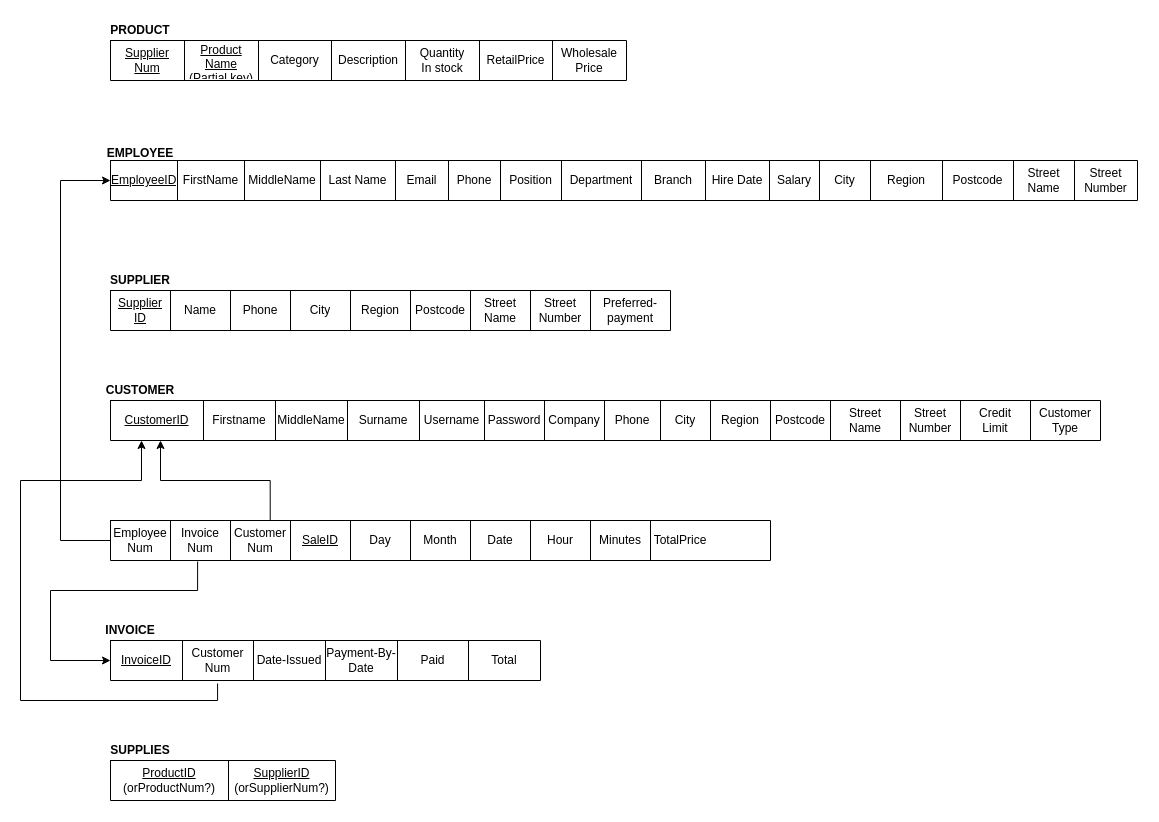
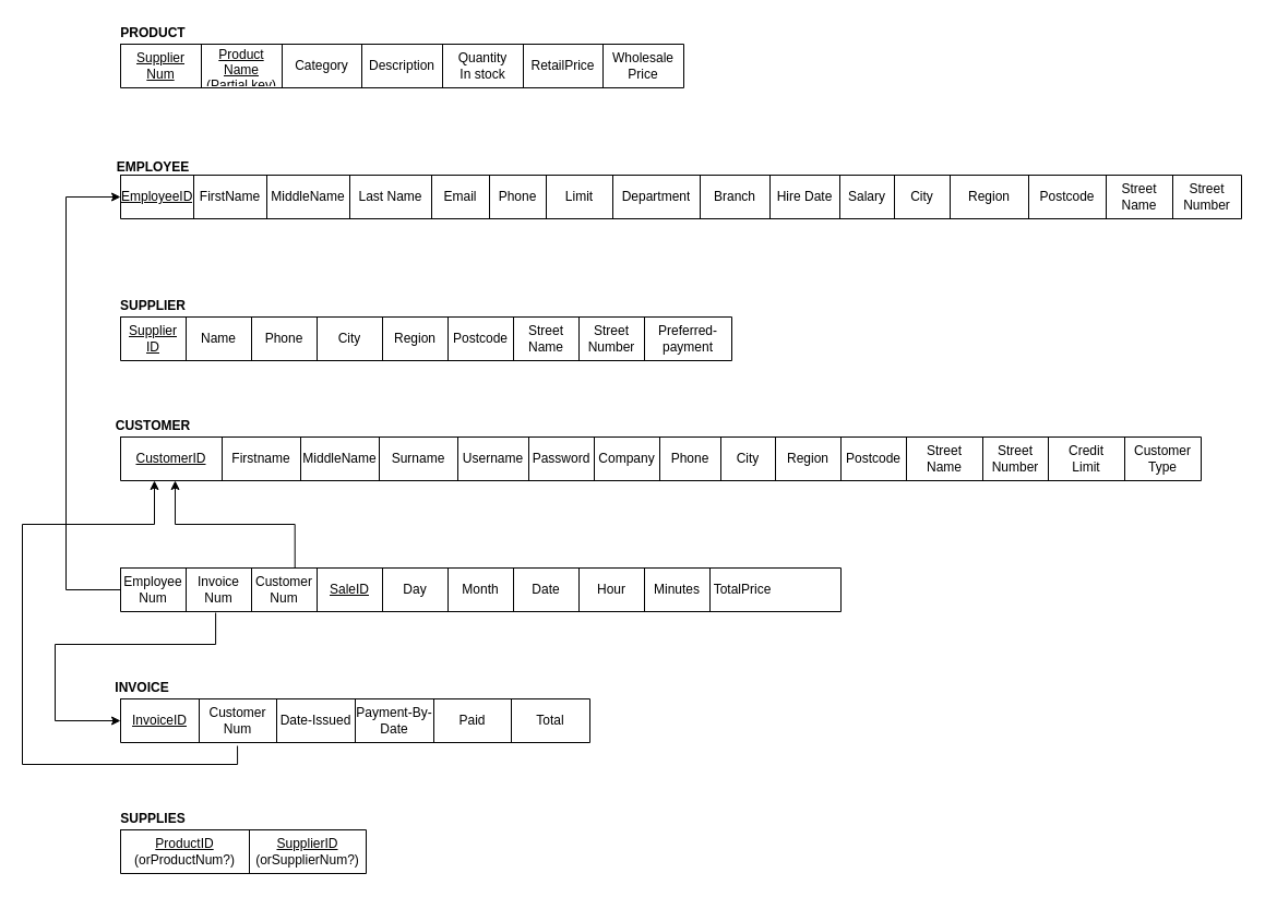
  <mxCell id="0" />
  <mxCell id="1" parent="0" />
  <mxCell id="2" value="&lt;b&gt;PRODUCT&lt;/b&gt;" style="text;html=1;strokeColor=none;fillColor=none;align=center;verticalAlign=middle;whiteSpace=wrap;rounded=0;" parent="1" vertex="1"><mxGeometry x="120" y="20" width="40" height="20" as="geometry" /></mxCell>
  <mxCell id="3" value="&lt;b&gt;EMPLOYEE&lt;br&gt;&lt;br&gt;&lt;/b&gt;" style="text;html=1;strokeColor=none;fillColor=none;align=center;verticalAlign=middle;whiteSpace=wrap;rounded=0;" parent="1" vertex="1"><mxGeometry x="120" y="150" width="40" height="20" as="geometry" /></mxCell>
  <mxCell id="4" value="" style="shape=table;html=1;whiteSpace=wrap;startSize=0;container=1;collapsible=0;childLayout=tableLayout;" parent="1" vertex="1"><mxGeometry x="110" y="40" width="516" height="40" as="geometry" /></mxCell>
  <mxCell id="5" value="" style="shape=partialRectangle;html=1;whiteSpace=wrap;collapsible=0;dropTarget=0;pointerEvents=0;fillColor=none;top=0;left=0;bottom=0;right=0;points=[[0,0.5],[1,0.5]];portConstraint=eastwest;" parent="4" vertex="1"><mxGeometry width="516" height="40" as="geometry" /></mxCell>
  <mxCell id="6" value="&lt;span&gt;&lt;u&gt;Supplier&lt;br&gt;Num&lt;/u&gt;&lt;/span&gt;" style="shape=partialRectangle;html=1;whiteSpace=wrap;connectable=0;overflow=hidden;fillColor=none;top=0;left=0;bottom=0;right=0;" parent="5" vertex="1"><mxGeometry width="74" height="40" as="geometry" /></mxCell>
  <mxCell id="7" value="&lt;u&gt;Product&lt;br&gt;Name&lt;/u&gt;&lt;br&gt;(Partial key)" style="shape=partialRectangle;html=1;whiteSpace=wrap;connectable=0;overflow=hidden;fillColor=none;top=0;left=0;bottom=0;right=0;" parent="5" vertex="1"><mxGeometry x="74" width="74" height="40" as="geometry" /></mxCell>
  <mxCell id="8" value="Category" style="shape=partialRectangle;html=1;whiteSpace=wrap;connectable=0;overflow=hidden;fillColor=none;top=0;left=0;bottom=0;right=0;" parent="5" vertex="1"><mxGeometry x="148" width="73" height="40" as="geometry" /></mxCell>
  <mxCell id="9" value="Description" style="shape=partialRectangle;html=1;whiteSpace=wrap;connectable=0;overflow=hidden;fillColor=none;top=0;left=0;bottom=0;right=0;" parent="5" vertex="1"><mxGeometry x="221" width="74" height="40" as="geometry" /></mxCell>
  <mxCell id="10" value="Quantity&lt;br&gt;In stock" style="shape=partialRectangle;html=1;whiteSpace=wrap;connectable=0;overflow=hidden;fillColor=none;top=0;left=0;bottom=0;right=0;" parent="5" vertex="1"><mxGeometry x="295" width="74" height="40" as="geometry" /></mxCell>
  <mxCell id="11" value="RetailPrice" style="shape=partialRectangle;html=1;whiteSpace=wrap;connectable=0;overflow=hidden;fillColor=none;top=0;left=0;bottom=0;right=0;" parent="5" vertex="1"><mxGeometry x="369" width="73" height="40" as="geometry" /></mxCell>
  <mxCell id="12" value="Wholesale&lt;br&gt;Price" style="shape=partialRectangle;html=1;whiteSpace=wrap;connectable=0;overflow=hidden;fillColor=none;top=0;left=0;bottom=0;right=0;" parent="5" vertex="1"><mxGeometry x="442" width="74" height="40" as="geometry" /></mxCell>
  <mxCell id="13" value="" style="shape=table;html=1;whiteSpace=wrap;startSize=0;container=1;collapsible=0;childLayout=tableLayout;" parent="1" vertex="1"><mxGeometry x="110" y="160" width="1027" height="40" as="geometry" /></mxCell>
  <mxCell id="14" value="" style="shape=partialRectangle;html=1;whiteSpace=wrap;collapsible=0;dropTarget=0;pointerEvents=0;fillColor=none;top=0;left=0;bottom=0;right=0;points=[[0,0.5],[1,0.5]];portConstraint=eastwest;" parent="13" vertex="1"><mxGeometry width="1027" height="40" as="geometry" /></mxCell>
  <mxCell id="15" value="&lt;u&gt;EmployeeID&lt;/u&gt;" style="shape=partialRectangle;html=1;whiteSpace=wrap;connectable=0;overflow=hidden;fillColor=none;top=0;left=0;bottom=0;right=0;" vertex="1" parent="14"><mxGeometry width="67" height="40" as="geometry" /></mxCell>
  <mxCell id="16" value="FirstName" style="shape=partialRectangle;html=1;whiteSpace=wrap;connectable=0;overflow=hidden;fillColor=none;top=0;left=0;bottom=0;right=0;" parent="14" vertex="1"><mxGeometry x="67" width="67" height="40" as="geometry" /></mxCell>
  <mxCell id="17" value="MiddleName" style="shape=partialRectangle;html=1;whiteSpace=wrap;connectable=0;overflow=hidden;fillColor=none;top=0;left=0;bottom=0;right=0;" parent="14" vertex="1"><mxGeometry x="134" width="76" height="40" as="geometry" /></mxCell>
  <mxCell id="18" value="Last Name" style="shape=partialRectangle;html=1;whiteSpace=wrap;connectable=0;overflow=hidden;fillColor=none;top=0;left=0;bottom=0;right=0;" parent="14" vertex="1"><mxGeometry x="210" width="75" height="40" as="geometry" /></mxCell>
  <mxCell id="19" value="Email" style="shape=partialRectangle;html=1;whiteSpace=wrap;connectable=0;overflow=hidden;fillColor=none;top=0;left=0;bottom=0;right=0;" parent="14" vertex="1"><mxGeometry x="285" width="53" height="40" as="geometry" /></mxCell>
  <mxCell id="20" value="Phone" style="shape=partialRectangle;html=1;whiteSpace=wrap;connectable=0;overflow=hidden;fillColor=none;top=0;left=0;bottom=0;right=0;" parent="14" vertex="1"><mxGeometry x="338" width="52" height="40" as="geometry" /></mxCell>
- <mxCell id="21" value="Position" style="shape=partialRectangle;html=1;whiteSpace=wrap;connectable=0;overflow=hidden;fillColor=none;top=0;left=0;bottom=0;right=0;" parent="14" vertex="1"><mxGeometry x="390" width="61" height="40" as="geometry" /></mxCell>
+ <mxCell id="21" value="Limit" style="shape=partialRectangle;html=1;whiteSpace=wrap;connectable=0;overflow=hidden;fillColor=none;top=0;left=0;bottom=0;right=0;" parent="14" vertex="1"><mxGeometry x="390" width="61" height="40" as="geometry" /></mxCell>
  <mxCell id="22" value="Department" style="shape=partialRectangle;html=1;whiteSpace=wrap;connectable=0;overflow=hidden;fillColor=none;top=0;left=0;bottom=0;right=0;" parent="14" vertex="1"><mxGeometry x="451" width="80" height="40" as="geometry" /></mxCell>
  <mxCell id="23" value="Branch" style="shape=partialRectangle;html=1;whiteSpace=wrap;connectable=0;overflow=hidden;fillColor=none;top=0;left=0;bottom=0;right=0;" parent="14" vertex="1"><mxGeometry x="531" width="64" height="40" as="geometry" /></mxCell>
  <mxCell id="24" value="Hire Date" style="shape=partialRectangle;html=1;whiteSpace=wrap;connectable=0;overflow=hidden;fillColor=none;top=0;left=0;bottom=0;right=0;" parent="14" vertex="1"><mxGeometry x="595" width="64" height="40" as="geometry" /></mxCell>
  <mxCell id="25" value="Salary" style="shape=partialRectangle;html=1;whiteSpace=wrap;connectable=0;overflow=hidden;fillColor=none;top=0;left=0;bottom=0;right=0;" parent="14" vertex="1"><mxGeometry x="659" width="50" height="40" as="geometry" /></mxCell>
  <mxCell id="26" value="City" style="shape=partialRectangle;html=1;whiteSpace=wrap;connectable=0;overflow=hidden;fillColor=none;top=0;left=0;bottom=0;right=0;" parent="14" vertex="1"><mxGeometry x="709" width="51" height="40" as="geometry" /></mxCell>
  <mxCell id="27" value="Region" style="shape=partialRectangle;html=1;whiteSpace=wrap;connectable=0;overflow=hidden;fillColor=none;top=0;left=0;bottom=0;right=0;" parent="14" vertex="1"><mxGeometry x="760" width="72" height="40" as="geometry" /></mxCell>
  <mxCell id="28" value="Postcode" style="shape=partialRectangle;html=1;whiteSpace=wrap;connectable=0;overflow=hidden;fillColor=none;top=0;left=0;bottom=0;right=0;" parent="14" vertex="1"><mxGeometry x="832" width="71" height="40" as="geometry" /></mxCell>
  <mxCell id="29" value="Street&lt;br&gt;Name" style="shape=partialRectangle;html=1;whiteSpace=wrap;connectable=0;overflow=hidden;fillColor=none;top=0;left=0;bottom=0;right=0;" parent="14" vertex="1"><mxGeometry x="903" width="61" height="40" as="geometry" /></mxCell>
  <mxCell id="30" value="Street&lt;br&gt;Number" style="shape=partialRectangle;html=1;whiteSpace=wrap;connectable=0;overflow=hidden;fillColor=none;top=0;left=0;bottom=0;right=0;" parent="14" vertex="1"><mxGeometry x="964" width="63" height="40" as="geometry" /></mxCell>
  <mxCell id="31" style="edgeStyle=orthogonalEdgeStyle;rounded=0;orthogonalLoop=1;jettySize=auto;html=1;exitX=0.242;exitY=0;exitDx=0;exitDy=0;exitPerimeter=0;" edge="1" parent="1" source="63"><mxGeometry relative="1" as="geometry"><mxPoint x="160" y="440" as="targetPoint" /><Array as="points"><mxPoint x="270" y="480" /><mxPoint x="160" y="480" /></Array></mxGeometry></mxCell>
  <mxCell id="32" value="" style="shape=table;html=1;whiteSpace=wrap;startSize=0;container=1;collapsible=0;childLayout=tableLayout;" parent="1" vertex="1"><mxGeometry x="110" y="290" width="560" height="40" as="geometry" /></mxCell>
  <mxCell id="33" value="" style="shape=partialRectangle;html=1;whiteSpace=wrap;collapsible=0;dropTarget=0;pointerEvents=0;fillColor=none;top=0;left=0;bottom=0;right=0;points=[[0,0.5],[1,0.5]];portConstraint=eastwest;" parent="32" vertex="1"><mxGeometry width="560" height="40" as="geometry" /></mxCell>
  <mxCell id="34" value="&lt;u&gt;Supplier&lt;br&gt;ID&lt;/u&gt;" style="shape=partialRectangle;html=1;whiteSpace=wrap;connectable=0;overflow=hidden;fillColor=none;top=0;left=0;bottom=0;right=0;" parent="33" vertex="1"><mxGeometry width="60" height="40" as="geometry" /></mxCell>
  <mxCell id="35" value="Name" style="shape=partialRectangle;html=1;whiteSpace=wrap;connectable=0;overflow=hidden;fillColor=none;top=0;left=0;bottom=0;right=0;" parent="33" vertex="1"><mxGeometry x="60" width="60" height="40" as="geometry" /></mxCell>
  <mxCell id="36" value="Phone" style="shape=partialRectangle;html=1;whiteSpace=wrap;connectable=0;overflow=hidden;fillColor=none;top=0;left=0;bottom=0;right=0;" parent="33" vertex="1"><mxGeometry x="120" width="60" height="40" as="geometry" /></mxCell>
  <mxCell id="37" value="City" style="shape=partialRectangle;html=1;whiteSpace=wrap;connectable=0;overflow=hidden;fillColor=none;top=0;left=0;bottom=0;right=0;" parent="33" vertex="1"><mxGeometry x="180" width="60" height="40" as="geometry" /></mxCell>
  <mxCell id="38" value="Region" style="shape=partialRectangle;html=1;whiteSpace=wrap;connectable=0;overflow=hidden;fillColor=none;top=0;left=0;bottom=0;right=0;" parent="33" vertex="1"><mxGeometry x="240" width="60" height="40" as="geometry" /></mxCell>
  <mxCell id="39" value="Postcode" style="shape=partialRectangle;html=1;whiteSpace=wrap;connectable=0;overflow=hidden;fillColor=none;top=0;left=0;bottom=0;right=0;" parent="33" vertex="1"><mxGeometry x="300" width="60" height="40" as="geometry" /></mxCell>
  <mxCell id="40" value="Street&lt;br&gt;Name" style="shape=partialRectangle;html=1;whiteSpace=wrap;connectable=0;overflow=hidden;fillColor=none;top=0;left=0;bottom=0;right=0;" parent="33" vertex="1"><mxGeometry x="360" width="60" height="40" as="geometry" /></mxCell>
  <mxCell id="41" value="Street&lt;br&gt;Number" style="shape=partialRectangle;html=1;whiteSpace=wrap;connectable=0;overflow=hidden;fillColor=none;top=0;left=0;bottom=0;right=0;" parent="33" vertex="1"><mxGeometry x="420" width="60" height="40" as="geometry" /></mxCell>
  <mxCell id="42" value="Preferred-payment" style="shape=partialRectangle;html=1;whiteSpace=wrap;connectable=0;overflow=hidden;fillColor=none;top=0;left=0;bottom=0;right=0;" parent="33" vertex="1"><mxGeometry x="480" width="80" height="40" as="geometry" /></mxCell>
  <mxCell id="43" value="&lt;b&gt;SUPPLIER&lt;br&gt;&lt;/b&gt;" style="text;html=1;strokeColor=none;fillColor=none;align=center;verticalAlign=middle;whiteSpace=wrap;rounded=0;" parent="1" vertex="1"><mxGeometry x="120" y="270" width="40" height="20" as="geometry" /></mxCell>
  <mxCell id="44" value="" style="shape=table;html=1;whiteSpace=wrap;startSize=0;container=1;collapsible=0;childLayout=tableLayout;" parent="1" vertex="1"><mxGeometry x="110" y="400" width="990" height="40" as="geometry" /></mxCell>
  <mxCell id="45" value="" style="shape=partialRectangle;html=1;whiteSpace=wrap;collapsible=0;dropTarget=0;pointerEvents=0;fillColor=none;top=0;left=0;bottom=0;right=0;points=[[0,0.5],[1,0.5]];portConstraint=eastwest;" parent="44" vertex="1"><mxGeometry width="990" height="40" as="geometry" /></mxCell>
  <mxCell id="46" value="&lt;u&gt;CustomerID&lt;/u&gt;" style="shape=partialRectangle;html=1;whiteSpace=wrap;connectable=0;overflow=hidden;fillColor=none;top=0;left=0;bottom=0;right=0;" parent="45" vertex="1"><mxGeometry width="93" height="40" as="geometry" /></mxCell>
  <mxCell id="47" value="Firstname" style="shape=partialRectangle;html=1;whiteSpace=wrap;connectable=0;overflow=hidden;fillColor=none;top=0;left=0;bottom=0;right=0;" parent="45" vertex="1"><mxGeometry x="93" width="72" height="40" as="geometry" /></mxCell>
  <mxCell id="48" value="MiddleName" style="shape=partialRectangle;html=1;whiteSpace=wrap;connectable=0;overflow=hidden;fillColor=none;top=0;left=0;bottom=0;right=0;" parent="45" vertex="1"><mxGeometry x="165" width="72" height="40" as="geometry" /></mxCell>
  <mxCell id="49" value="Surname" style="shape=partialRectangle;html=1;whiteSpace=wrap;connectable=0;overflow=hidden;fillColor=none;top=0;left=0;bottom=0;right=0;" parent="45" vertex="1"><mxGeometry x="237" width="72" height="40" as="geometry" /></mxCell>
  <mxCell id="50" value="Username" style="shape=partialRectangle;html=1;whiteSpace=wrap;connectable=0;overflow=hidden;fillColor=none;top=0;left=0;bottom=0;right=0;" parent="45" vertex="1"><mxGeometry x="309" width="65" height="40" as="geometry" /></mxCell>
  <mxCell id="51" value="Password" style="shape=partialRectangle;html=1;whiteSpace=wrap;connectable=0;overflow=hidden;fillColor=none;top=0;left=0;bottom=0;right=0;" parent="45" vertex="1"><mxGeometry x="374" width="60" height="40" as="geometry" /></mxCell>
  <mxCell id="52" value="Company" style="shape=partialRectangle;html=1;whiteSpace=wrap;connectable=0;overflow=hidden;fillColor=none;top=0;left=0;bottom=0;right=0;" parent="45" vertex="1"><mxGeometry x="434" width="60" height="40" as="geometry" /></mxCell>
  <mxCell id="53" value="Phone" style="shape=partialRectangle;html=1;whiteSpace=wrap;connectable=0;overflow=hidden;fillColor=none;top=0;left=0;bottom=0;right=0;" parent="45" vertex="1"><mxGeometry x="494" width="56" height="40" as="geometry" /></mxCell>
  <mxCell id="54" value="City" style="shape=partialRectangle;html=1;whiteSpace=wrap;connectable=0;overflow=hidden;fillColor=none;top=0;left=0;bottom=0;right=0;" parent="45" vertex="1"><mxGeometry x="550" width="50" height="40" as="geometry" /></mxCell>
  <mxCell id="55" value="Region" style="shape=partialRectangle;html=1;whiteSpace=wrap;connectable=0;overflow=hidden;fillColor=none;top=0;left=0;bottom=0;right=0;" parent="45" vertex="1"><mxGeometry x="600" width="60" height="40" as="geometry" /></mxCell>
  <mxCell id="56" value="Postcode" style="shape=partialRectangle;html=1;whiteSpace=wrap;connectable=0;overflow=hidden;fillColor=none;top=0;left=0;bottom=0;right=0;" parent="45" vertex="1"><mxGeometry x="660" width="60" height="40" as="geometry" /></mxCell>
  <mxCell id="57" value="Street&lt;br&gt;Name" style="shape=partialRectangle;html=1;whiteSpace=wrap;connectable=0;overflow=hidden;fillColor=none;top=0;left=0;bottom=0;right=0;" parent="45" vertex="1"><mxGeometry x="720" width="70" height="40" as="geometry" /></mxCell>
  <mxCell id="58" value="Street&lt;br&gt;Number" style="shape=partialRectangle;html=1;whiteSpace=wrap;connectable=0;overflow=hidden;fillColor=none;top=0;left=0;bottom=0;right=0;" parent="45" vertex="1"><mxGeometry x="790" width="60" height="40" as="geometry" /></mxCell>
  <mxCell id="59" value="Credit&lt;br&gt;Limit" style="shape=partialRectangle;html=1;whiteSpace=wrap;connectable=0;overflow=hidden;fillColor=none;top=0;left=0;bottom=0;right=0;" parent="45" vertex="1"><mxGeometry x="850" width="70" height="40" as="geometry" /></mxCell>
  <mxCell id="60" value="Customer&lt;br&gt;Type" style="shape=partialRectangle;html=1;whiteSpace=wrap;connectable=0;overflow=hidden;fillColor=none;top=0;left=0;bottom=0;right=0;" parent="45" vertex="1"><mxGeometry x="920" width="70" height="40" as="geometry" /></mxCell>
  <mxCell id="61" value="&lt;b&gt;CUSTOMER&lt;br&gt;&lt;/b&gt;" style="text;html=1;strokeColor=none;fillColor=none;align=center;verticalAlign=middle;whiteSpace=wrap;rounded=0;" parent="1" vertex="1"><mxGeometry x="120" y="380" width="40" height="20" as="geometry" /></mxCell>
  <mxCell id="62" value="" style="shape=table;html=1;whiteSpace=wrap;startSize=0;container=1;collapsible=0;childLayout=tableLayout;" parent="1" vertex="1"><mxGeometry x="110" y="520" width="660" height="40" as="geometry" /></mxCell>
  <mxCell id="63" value="" style="shape=partialRectangle;html=1;whiteSpace=wrap;collapsible=0;dropTarget=0;pointerEvents=0;fillColor=none;top=0;left=0;bottom=0;right=0;points=[[0,0.5],[1,0.5]];portConstraint=eastwest;" parent="62" vertex="1"><mxGeometry width="660" height="40" as="geometry" /></mxCell>
  <mxCell id="64" value="Employee&lt;br&gt;Num" style="shape=partialRectangle;html=1;whiteSpace=wrap;connectable=0;overflow=hidden;fillColor=none;top=0;left=0;bottom=0;right=0;" parent="63" vertex="1"><mxGeometry width="60" height="40" as="geometry" /></mxCell>
  <mxCell id="65" value="Invoice&lt;br&gt;Num" style="shape=partialRectangle;html=1;whiteSpace=wrap;connectable=0;overflow=hidden;fillColor=none;top=0;left=0;bottom=0;right=0;" parent="63" vertex="1"><mxGeometry x="60" width="60" height="40" as="geometry" /></mxCell>
  <mxCell id="66" value="Customer&lt;br&gt;Num" style="shape=partialRectangle;html=1;whiteSpace=wrap;connectable=0;overflow=hidden;fillColor=none;top=0;left=0;bottom=0;right=0;" parent="63" vertex="1"><mxGeometry x="120" width="60" height="40" as="geometry" /></mxCell>
  <mxCell id="67" value="&lt;u&gt;SaleID&lt;/u&gt;" style="shape=partialRectangle;html=1;whiteSpace=wrap;connectable=0;overflow=hidden;fillColor=none;top=0;left=0;bottom=0;right=0;" parent="63" vertex="1"><mxGeometry x="180" width="60" height="40" as="geometry" /></mxCell>
  <mxCell id="68" value="Day" style="shape=partialRectangle;html=1;whiteSpace=wrap;connectable=0;overflow=hidden;fillColor=none;top=0;left=0;bottom=0;right=0;" parent="63" vertex="1"><mxGeometry x="240" width="60" height="40" as="geometry" /></mxCell>
  <mxCell id="69" value="Month" style="shape=partialRectangle;html=1;whiteSpace=wrap;connectable=0;overflow=hidden;fillColor=none;top=0;left=0;bottom=0;right=0;" parent="63" vertex="1"><mxGeometry x="300" width="60" height="40" as="geometry" /></mxCell>
  <mxCell id="70" value="Date" style="shape=partialRectangle;html=1;whiteSpace=wrap;connectable=0;overflow=hidden;fillColor=none;top=0;left=0;bottom=0;right=0;" parent="63" vertex="1"><mxGeometry x="360" width="60" height="40" as="geometry" /></mxCell>
  <mxCell id="71" value="Hour" style="shape=partialRectangle;html=1;whiteSpace=wrap;connectable=0;overflow=hidden;fillColor=none;top=0;left=0;bottom=0;right=0;" parent="63" vertex="1"><mxGeometry x="420" width="60" height="40" as="geometry" /></mxCell>
  <mxCell id="72" value="Minutes" style="shape=partialRectangle;html=1;whiteSpace=wrap;connectable=0;overflow=hidden;fillColor=none;top=0;left=0;bottom=0;right=0;" parent="63" vertex="1"><mxGeometry x="480" width="60" height="40" as="geometry" /></mxCell>
  <mxCell id="73" value="TotalPrice" style="shape=partialRectangle;html=1;whiteSpace=wrap;connectable=0;overflow=hidden;fillColor=none;top=0;left=0;bottom=0;right=0;" parent="63" vertex="1"><mxGeometry x="540" width="60" height="40" as="geometry" /></mxCell>
  <mxCell id="74" value="&lt;b&gt;INVOICE&lt;br&gt;&lt;/b&gt;" style="text;html=1;strokeColor=none;fillColor=none;align=center;verticalAlign=middle;whiteSpace=wrap;rounded=0;" parent="1" vertex="1"><mxGeometry x="110" y="620" width="40" height="20" as="geometry" /></mxCell>
  <mxCell id="75" value="&lt;b&gt;SUPPLIES&lt;br&gt;&lt;/b&gt;" style="text;html=1;strokeColor=none;fillColor=none;align=center;verticalAlign=middle;whiteSpace=wrap;rounded=0;" parent="1" vertex="1"><mxGeometry x="120" y="740" width="40" height="20" as="geometry" /></mxCell>
  <mxCell id="76" style="edgeStyle=orthogonalEdgeStyle;rounded=0;orthogonalLoop=1;jettySize=auto;html=1;entryX=0;entryY=0.5;entryDx=0;entryDy=0;" edge="1" parent="1" source="63" target="14"><mxGeometry relative="1" as="geometry"><mxPoint x="100" y="170" as="targetPoint" /><Array as="points"><mxPoint x="60" y="540" /><mxPoint x="60" y="180" /></Array></mxGeometry></mxCell>
  <mxCell id="77" value="" style="shape=table;html=1;whiteSpace=wrap;startSize=0;container=1;collapsible=0;childLayout=tableLayout;" parent="1" vertex="1"><mxGeometry x="110" y="640" width="430" height="40" as="geometry" /></mxCell>
  <mxCell id="78" value="" style="shape=partialRectangle;html=1;whiteSpace=wrap;collapsible=0;dropTarget=0;pointerEvents=0;fillColor=none;top=0;left=0;bottom=0;right=0;points=[[0,0.5],[1,0.5]];portConstraint=eastwest;" parent="77" vertex="1"><mxGeometry width="430" height="40" as="geometry" /></mxCell>
  <mxCell id="79" value="&lt;u&gt;InvoiceID&lt;/u&gt;" style="shape=partialRectangle;html=1;whiteSpace=wrap;connectable=0;overflow=hidden;fillColor=none;top=0;left=0;bottom=0;right=0;" vertex="1" parent="78"><mxGeometry width="72" height="40" as="geometry" /></mxCell>
  <mxCell id="80" value="Customer&lt;br&gt;Num" style="shape=partialRectangle;html=1;whiteSpace=wrap;connectable=0;overflow=hidden;fillColor=none;top=0;left=0;bottom=0;right=0;" vertex="1" parent="78"><mxGeometry x="72" width="71" height="40" as="geometry" /></mxCell>
  <mxCell id="81" value="Date-Issued" style="shape=partialRectangle;html=1;whiteSpace=wrap;connectable=0;overflow=hidden;fillColor=none;top=0;left=0;bottom=0;right=0;" parent="78" vertex="1"><mxGeometry x="143" width="72" height="40" as="geometry" /></mxCell>
  <mxCell id="82" value="Payment-By-Date" style="shape=partialRectangle;html=1;whiteSpace=wrap;connectable=0;overflow=hidden;fillColor=none;top=0;left=0;bottom=0;right=0;" parent="78" vertex="1"><mxGeometry x="215" width="72" height="40" as="geometry" /></mxCell>
  <mxCell id="83" value="Paid" style="shape=partialRectangle;html=1;whiteSpace=wrap;connectable=0;overflow=hidden;fillColor=none;top=0;left=0;bottom=0;right=0;" parent="78" vertex="1"><mxGeometry x="287" width="71" height="40" as="geometry" /></mxCell>
  <mxCell id="84" value="Total" style="shape=partialRectangle;html=1;whiteSpace=wrap;connectable=0;overflow=hidden;fillColor=none;top=0;left=0;bottom=0;right=0;" parent="78" vertex="1"><mxGeometry x="358" width="72" height="40" as="geometry" /></mxCell>
  <mxCell id="85" value="" style="shape=table;html=1;whiteSpace=wrap;startSize=0;container=1;collapsible=0;childLayout=tableLayout;" parent="1" vertex="1"><mxGeometry x="110" y="760" width="225" height="40" as="geometry" /></mxCell>
  <mxCell id="86" value="" style="shape=partialRectangle;html=1;whiteSpace=wrap;collapsible=0;dropTarget=0;pointerEvents=0;fillColor=none;top=0;left=0;bottom=0;right=0;points=[[0,0.5],[1,0.5]];portConstraint=eastwest;" parent="85" vertex="1"><mxGeometry width="225" height="40" as="geometry" /></mxCell>
  <mxCell id="87" value="&lt;u&gt;ProductID&lt;/u&gt;&lt;br&gt;(orProductNum?)" style="shape=partialRectangle;html=1;whiteSpace=wrap;connectable=0;overflow=hidden;fillColor=none;top=0;left=0;bottom=0;right=0;" parent="86" vertex="1"><mxGeometry width="118" height="40" as="geometry" /></mxCell>
  <mxCell id="88" value="&lt;u&gt;SupplierID&lt;/u&gt;&lt;br&gt;(orSupplierNum?)" style="shape=partialRectangle;html=1;whiteSpace=wrap;connectable=0;overflow=hidden;fillColor=none;top=0;left=0;bottom=0;right=0;" parent="86" vertex="1"><mxGeometry x="118" width="107" height="40" as="geometry" /></mxCell>
  <mxCell id="89" style="edgeStyle=orthogonalEdgeStyle;rounded=0;orthogonalLoop=1;jettySize=auto;html=1;exitX=0.249;exitY=1.075;exitDx=0;exitDy=0;exitPerimeter=0;" edge="1" parent="1" source="78"><mxGeometry relative="1" as="geometry"><mxPoint x="200" y="710" as="sourcePoint" /><mxPoint x="141" y="440" as="targetPoint" /><Array as="points"><mxPoint x="217" y="700" /><mxPoint x="20" y="700" /><mxPoint x="20" y="480" /><mxPoint x="141" y="480" /></Array></mxGeometry></mxCell>
  <mxCell id="90" style="edgeStyle=orthogonalEdgeStyle;rounded=0;orthogonalLoop=1;jettySize=auto;html=1;entryX=0;entryY=0.5;entryDx=0;entryDy=0;exitX=0.132;exitY=1.025;exitDx=0;exitDy=0;exitPerimeter=0;" edge="1" parent="1" source="63" target="78"><mxGeometry relative="1" as="geometry"><mxPoint x="200" y="590" as="sourcePoint" /><mxPoint x="-20" y="510" as="targetPoint" /><Array as="points"><mxPoint x="197" y="590" /><mxPoint x="50" y="590" /><mxPoint x="50" y="660" /></Array></mxGeometry></mxCell>
